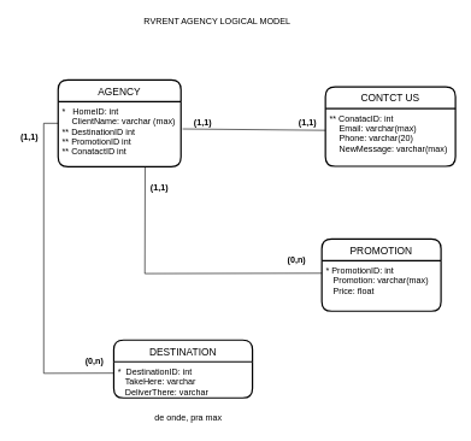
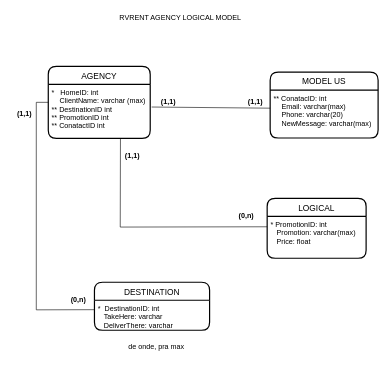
  <mxCell id="0" />
  <mxCell id="1" parent="0" />
- <mxCell id="2" value="PROMOTION" style="swimlane;childLayout=stackLayout;horizontal=1;startSize=30;horizontalStack=0;rounded=1;fontSize=14;fontStyle=0;strokeWidth=2;resizeParent=0;resizeLast=1;shadow=0;dashed=0;align=center;" parent="1" vertex="1"><mxGeometry x="445" y="330" width="165" height="100" as="geometry" /></mxCell>
+ <mxCell id="2" value="LOGICAL" style="swimlane;childLayout=stackLayout;horizontal=1;startSize=30;horizontalStack=0;rounded=1;fontSize=14;fontStyle=0;strokeWidth=2;resizeParent=0;resizeLast=1;shadow=0;dashed=0;align=center;" parent="1" vertex="1"><mxGeometry x="445" y="330" width="165" height="100" as="geometry" /></mxCell>
  <mxCell id="3" value="* PromotionID: int&#10;   Promotion: varchar(max)&#10;   Price: float" style="align=left;strokeColor=none;fillColor=none;spacingLeft=4;fontSize=12;verticalAlign=top;resizable=0;rotatable=0;part=1;" parent="2" vertex="1"><mxGeometry y="30" width="165" height="70" as="geometry" /></mxCell>
  <mxCell id="4" value="AGENCY" style="swimlane;childLayout=stackLayout;horizontal=1;startSize=30;horizontalStack=0;rounded=1;fontSize=14;fontStyle=0;strokeWidth=2;resizeParent=0;resizeLast=1;shadow=0;dashed=0;align=center;" parent="1" vertex="1"><mxGeometry x="80" y="110" width="170" height="120" as="geometry" /></mxCell>
  <mxCell id="5" value="*   HomeID: int&#10;    ClientName: varchar (max)&#10;** DestinationID int&#10;** PromotionID int&#10;** ConatactID int&#10;" style="align=left;strokeColor=none;fillColor=none;spacingLeft=4;fontSize=12;verticalAlign=top;resizable=0;rotatable=0;part=1;" parent="4" vertex="1"><mxGeometry y="30" width="170" height="90" as="geometry" /></mxCell>
  <mxCell id="6" value="DESTINATION" style="swimlane;childLayout=stackLayout;horizontal=1;startSize=30;horizontalStack=0;rounded=1;fontSize=14;fontStyle=0;strokeWidth=2;resizeParent=0;resizeLast=1;shadow=0;dashed=0;align=center;" parent="1" vertex="1"><mxGeometry x="157" y="470" width="192" height="80" as="geometry" /></mxCell>
  <mxCell id="7" value="*  DestinationID: int&#10;   TakeHere: varchar&#10;   DeliverThere: varchar" style="align=left;strokeColor=none;fillColor=none;spacingLeft=4;fontSize=12;verticalAlign=top;resizable=0;rotatable=0;part=1;" parent="6" vertex="1"><mxGeometry y="30" width="192" height="50" as="geometry" /></mxCell>
- <mxCell id="8" value="CONTCT US" style="swimlane;childLayout=stackLayout;horizontal=1;startSize=30;horizontalStack=0;rounded=1;fontSize=14;fontStyle=0;strokeWidth=2;resizeParent=0;resizeLast=1;shadow=0;dashed=0;align=center;" parent="1" vertex="1"><mxGeometry x="450" y="119.5" width="180" height="110" as="geometry" /></mxCell>
+ <mxCell id="8" value="MODEL US" style="swimlane;childLayout=stackLayout;horizontal=1;startSize=30;horizontalStack=0;rounded=1;fontSize=14;fontStyle=0;strokeWidth=2;resizeParent=0;resizeLast=1;shadow=0;dashed=0;align=center;" parent="1" vertex="1"><mxGeometry x="450" y="119.5" width="180" height="110" as="geometry" /></mxCell>
  <mxCell id="9" value="** ConatacID: int&#10;    Email: varchar(max)&#10;    Phone: varchar(20)&#10;    NewMessage: varchar(max)" style="align=left;strokeColor=none;fillColor=none;spacingLeft=4;fontSize=12;verticalAlign=top;resizable=0;rotatable=0;part=1;" parent="8" vertex="1"><mxGeometry y="30" width="180" height="80" as="geometry" /></mxCell>
  <mxCell id="10" style="edgeStyle=orthogonalEdgeStyle;rounded=0;orthogonalLoop=1;jettySize=auto;html=1;exitX=0.5;exitY=1;exitDx=0;exitDy=0;" parent="8" source="9" target="9" edge="1"><mxGeometry relative="1" as="geometry" /></mxCell>
  <mxCell id="11" value="RVRENT AGENCY LOGICAL MODEL" style="text;html=1;align=center;verticalAlign=middle;resizable=0;points=[];autosize=1;strokeColor=none;fillColor=none;" parent="1" vertex="1"><mxGeometry x="190" y="20" width="220" height="20" as="geometry" /></mxCell>
  <mxCell id="12" value="" style="endArrow=none;html=1;rounded=0;exitX=0;exitY=0.5;exitDx=0;exitDy=0;entryX=0;entryY=0.315;entryDx=0;entryDy=0;entryPerimeter=0;" parent="1" source="4" target="7" edge="1"><mxGeometry relative="1" as="geometry"><mxPoint x="161" y="260" as="sourcePoint" /><mxPoint x="161" y="415" as="targetPoint" /><Array as="points"><mxPoint x="60" y="170" /><mxPoint x="60" y="516" /></Array></mxGeometry></mxCell>
  <mxCell id="13" value="" style="endArrow=none;html=1;rounded=0;entryX=0;entryY=0.378;entryDx=0;entryDy=0;entryPerimeter=0;exitX=1.014;exitY=0.42;exitDx=0;exitDy=0;exitPerimeter=0;" parent="1" source="5" target="9" edge="1"><mxGeometry relative="1" as="geometry"><mxPoint x="260" y="179.5" as="sourcePoint" /><mxPoint x="541" y="189.5" as="targetPoint" /><Array as="points" /></mxGeometry></mxCell>
  <mxCell id="14" value="&lt;b&gt;(1,1)&lt;/b&gt;" style="text;html=1;align=center;verticalAlign=middle;resizable=0;points=[];autosize=1;strokeColor=none;fillColor=none;strokeWidth=3;" parent="1" vertex="1"><mxGeometry x="20" y="179.5" width="40" height="20" as="geometry" /></mxCell>
  <mxCell id="15" value="&lt;b&gt;(0,n)&lt;/b&gt;" style="text;html=1;align=center;verticalAlign=middle;resizable=0;points=[];autosize=1;strokeColor=none;fillColor=none;" parent="1" vertex="1"><mxGeometry x="110" y="490" width="40" height="20" as="geometry" /></mxCell>
  <mxCell id="16" value="&lt;b&gt;(0,n)&lt;/b&gt;" style="text;html=1;align=center;verticalAlign=middle;resizable=0;points=[];autosize=1;strokeColor=none;fillColor=none;" parent="1" vertex="1"><mxGeometry x="390" y="350" width="40" height="20" as="geometry" /></mxCell>
  <mxCell id="17" value="" style="endArrow=none;html=1;rounded=0;entryX=0;entryY=0.25;entryDx=0;entryDy=0;exitX=0.708;exitY=1.002;exitDx=0;exitDy=0;exitPerimeter=0;" parent="1" source="5" target="3" edge="1"><mxGeometry relative="1" as="geometry"><mxPoint x="190" y="250" as="sourcePoint" /><mxPoint x="549" y="191.58" as="targetPoint" /><Array as="points"><mxPoint x="200" y="378" /></Array></mxGeometry></mxCell>
  <mxCell id="18" value="&lt;b&gt;(1,1)&lt;/b&gt;" style="text;html=1;align=center;verticalAlign=middle;resizable=0;points=[];autosize=1;strokeColor=none;fillColor=none;strokeWidth=3;" parent="1" vertex="1"><mxGeometry x="200" y="250" width="40" height="20" as="geometry" /></mxCell>
  <mxCell id="19" value="&lt;b&gt;(1,1)&lt;/b&gt;" style="text;html=1;align=center;verticalAlign=middle;resizable=0;points=[];autosize=1;strokeColor=none;fillColor=none;strokeWidth=3;" parent="1" vertex="1"><mxGeometry x="260" y="159.5" width="40" height="20" as="geometry" /></mxCell>
  <mxCell id="20" value="&lt;b&gt;(1,1)&lt;/b&gt;" style="text;html=1;align=center;verticalAlign=middle;resizable=0;points=[];autosize=1;strokeColor=none;fillColor=none;strokeWidth=3;" parent="1" vertex="1"><mxGeometry x="405" y="159.5" width="40" height="20" as="geometry" /></mxCell>
  <mxCell id="21" value="de onde, pra max" style="text;html=1;align=center;verticalAlign=middle;resizable=0;points=[];autosize=1;strokeColor=none;fillColor=none;" parent="1" vertex="1"><mxGeometry x="205" y="568" width="110" height="20" as="geometry" /></mxCell>
